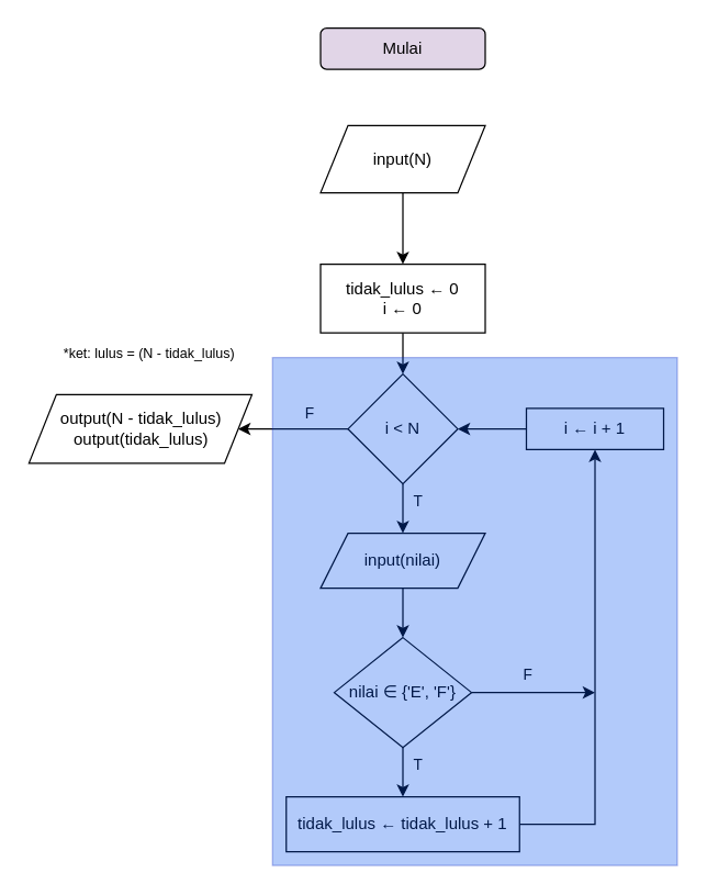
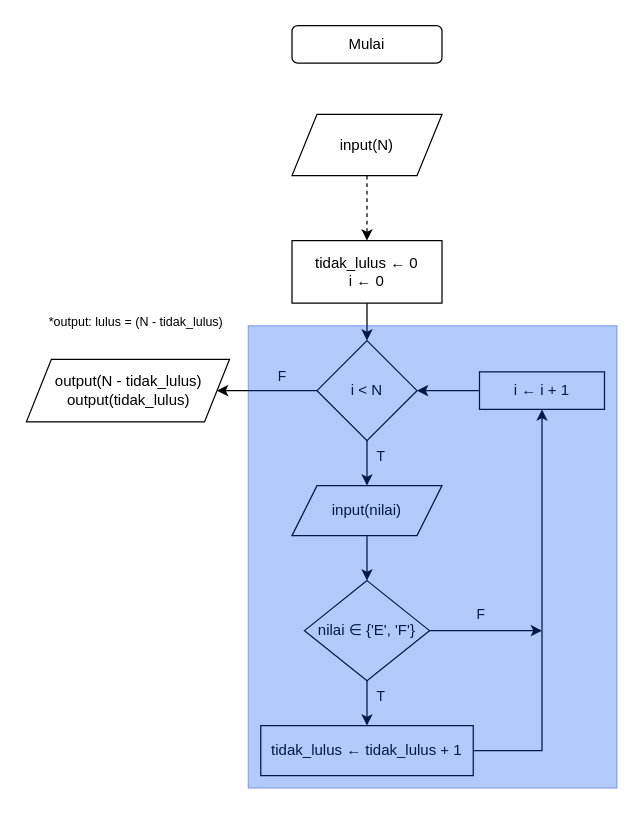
  <mxCell id="0" />
  <mxCell id="1" parent="0" />
- <mxCell id="2" value="Mulai" style="rounded=1;whiteSpace=wrap;html=1;fillColor=#e1d5e7;" parent="1" vertex="1"><mxGeometry x="233" y="20" width="120" height="30" as="geometry" /></mxCell>
- <mxCell id="3" style="edgeStyle=orthogonalEdgeStyle;rounded=0;orthogonalLoop=1;jettySize=auto;html=1;entryX=0.5;entryY=0;entryDx=0;entryDy=0;" parent="1" source="4" target="6" edge="1"><mxGeometry relative="1" as="geometry" /></mxCell>
+ <mxCell id="2" value="Mulai" style="rounded=1;whiteSpace=wrap;html=1;" parent="1" vertex="1"><mxGeometry x="233" y="20" width="120" height="30" as="geometry" /></mxCell>
+ <mxCell id="3" style="edgeStyle=orthogonalEdgeStyle;rounded=0;orthogonalLoop=1;jettySize=auto;html=1;entryX=0.5;entryY=0;entryDx=0;entryDy=0;dashed=1;" parent="1" source="4" target="6" edge="1"><mxGeometry relative="1" as="geometry" /></mxCell>
  <mxCell id="4" value="input(N)" style="shape=parallelogram;perimeter=parallelogramPerimeter;whiteSpace=wrap;html=1;fixedSize=1;" parent="1" vertex="1"><mxGeometry x="233" y="91" width="120" height="49" as="geometry" /></mxCell>
  <mxCell id="5" style="edgeStyle=orthogonalEdgeStyle;rounded=0;orthogonalLoop=1;jettySize=auto;html=1;entryX=0.5;entryY=0;entryDx=0;entryDy=0;" parent="1" source="6" target="11" edge="1"><mxGeometry relative="1" as="geometry" /></mxCell>
  <mxCell id="6" value="tidak_lulus&amp;nbsp;← 0&lt;div&gt;i&amp;nbsp;← 0&lt;/div&gt;" style="rounded=0;whiteSpace=wrap;html=1;" parent="1" vertex="1"><mxGeometry x="233" y="192" width="120" height="50" as="geometry" /></mxCell>
  <mxCell id="7" style="edgeStyle=orthogonalEdgeStyle;rounded=0;orthogonalLoop=1;jettySize=auto;html=1;entryX=0.5;entryY=0;entryDx=0;entryDy=0;" parent="1" source="11" target="13" edge="1"><mxGeometry relative="1" as="geometry" /></mxCell>
  <mxCell id="8" value="T" style="edgeLabel;html=1;align=center;verticalAlign=middle;resizable=0;points=[];" parent="7" vertex="1" connectable="0"><mxGeometry x="-0.47" relative="1" as="geometry"><mxPoint x="10" as="offset" /></mxGeometry></mxCell>
  <mxCell id="9" style="edgeStyle=orthogonalEdgeStyle;rounded=0;orthogonalLoop=1;jettySize=auto;html=1;entryX=1;entryY=0.5;entryDx=0;entryDy=0;" parent="1" source="11" target="21" edge="1"><mxGeometry relative="1" as="geometry" /></mxCell>
  <mxCell id="10" value="F" style="edgeLabel;html=1;align=center;verticalAlign=middle;resizable=0;points=[];" parent="9" vertex="1" connectable="0"><mxGeometry x="0.011" relative="1" as="geometry"><mxPoint x="11" y="-12" as="offset" /></mxGeometry></mxCell>
  <mxCell id="11" value="i &amp;lt; N" style="rhombus;whiteSpace=wrap;html=1;" parent="1" vertex="1"><mxGeometry x="253" y="272" width="80" height="80" as="geometry" /></mxCell>
  <mxCell id="12" style="edgeStyle=orthogonalEdgeStyle;rounded=0;orthogonalLoop=1;jettySize=auto;html=1;entryX=0.5;entryY=0;entryDx=0;entryDy=0;" parent="1" source="13" target="18" edge="1"><mxGeometry relative="1" as="geometry" /></mxCell>
  <mxCell id="13" value="input(nilai)" style="shape=parallelogram;perimeter=parallelogramPerimeter;whiteSpace=wrap;html=1;fixedSize=1;" parent="1" vertex="1"><mxGeometry x="233" y="388" width="120" height="40" as="geometry" /></mxCell>
  <mxCell id="14" style="edgeStyle=orthogonalEdgeStyle;rounded=0;orthogonalLoop=1;jettySize=auto;html=1;entryX=0.5;entryY=0;entryDx=0;entryDy=0;" parent="1" source="18" target="20" edge="1"><mxGeometry relative="1" as="geometry" /></mxCell>
  <mxCell id="15" value="T" style="edgeLabel;html=1;align=center;verticalAlign=middle;resizable=0;points=[];" parent="14" vertex="1" connectable="0"><mxGeometry x="-0.439" y="-1" relative="1" as="geometry"><mxPoint x="11" as="offset" /></mxGeometry></mxCell>
  <mxCell id="16" style="edgeStyle=orthogonalEdgeStyle;rounded=0;orthogonalLoop=1;jettySize=auto;html=1;" parent="1" source="18" edge="1"><mxGeometry relative="1" as="geometry"><mxPoint x="433" y="504" as="targetPoint" /></mxGeometry></mxCell>
  <mxCell id="17" value="F" style="edgeLabel;html=1;align=center;verticalAlign=middle;resizable=0;points=[];" parent="16" vertex="1" connectable="0"><mxGeometry x="-0.169" y="1" relative="1" as="geometry"><mxPoint x="2" y="-13" as="offset" /></mxGeometry></mxCell>
  <mxCell id="18" value="nilai&amp;nbsp;∈ {'E', 'F'}" style="rhombus;whiteSpace=wrap;html=1;" parent="1" vertex="1"><mxGeometry x="243" y="464" width="100" height="80" as="geometry" /></mxCell>
  <mxCell id="19" style="edgeStyle=orthogonalEdgeStyle;rounded=0;orthogonalLoop=1;jettySize=auto;html=1;entryX=0.5;entryY=1;entryDx=0;entryDy=0;" parent="1" source="20" target="23" edge="1"><mxGeometry relative="1" as="geometry" /></mxCell>
  <mxCell id="20" value="tidak_lulus&amp;nbsp;← tidak_lulus + 1" style="rounded=0;whiteSpace=wrap;html=1;" parent="1" vertex="1"><mxGeometry x="208" y="580" width="170" height="40" as="geometry" /></mxCell>
  <mxCell id="21" value="output(N - tidak_lulus)&lt;div&gt;output(tidak_lulus)&lt;/div&gt;" style="shape=parallelogram;perimeter=parallelogramPerimeter;whiteSpace=wrap;html=1;fixedSize=1;" parent="1" vertex="1"><mxGeometry x="20.5" y="287" width="162.5" height="50" as="geometry" /></mxCell>
  <mxCell id="22" style="edgeStyle=orthogonalEdgeStyle;rounded=0;orthogonalLoop=1;jettySize=auto;html=1;entryX=1;entryY=0.5;entryDx=0;entryDy=0;" parent="1" source="23" target="11" edge="1"><mxGeometry relative="1" as="geometry" /></mxCell>
  <mxCell id="23" value="i&amp;nbsp;← i + 1" style="rounded=0;whiteSpace=wrap;html=1;" parent="1" vertex="1"><mxGeometry x="383" y="297" width="100" height="30" as="geometry" /></mxCell>
  <mxCell id="24" value="" style="rounded=0;whiteSpace=wrap;html=1;fillColor=#0050ef;fontColor=#ffffff;strokeColor=#001DBC;opacity=30;" parent="1" vertex="1"><mxGeometry x="198" y="260" width="295" height="370" as="geometry" /></mxCell>
- <mxCell id="25" value="&lt;font style=&quot;font-size: 10px;&quot;&gt;*ket: lulus = (N - tidak_lulus)&lt;/font&gt;" style="text;html=1;align=center;verticalAlign=middle;resizable=0;points=[];autosize=1;strokeColor=none;fillColor=none;" vertex="1" parent="1"><mxGeometry x="33" y="242" width="150" height="30" as="geometry" /></mxCell>
+ <mxCell id="25" value="&lt;font style=&quot;font-size: 10px;&quot;&gt;*output: lulus = (N - tidak_lulus)&lt;/font&gt;" style="text;html=1;align=center;verticalAlign=middle;resizable=0;points=[];autosize=1;strokeColor=none;fillColor=none;" vertex="1" parent="1"><mxGeometry x="33" y="242" width="150" height="30" as="geometry" /></mxCell>
